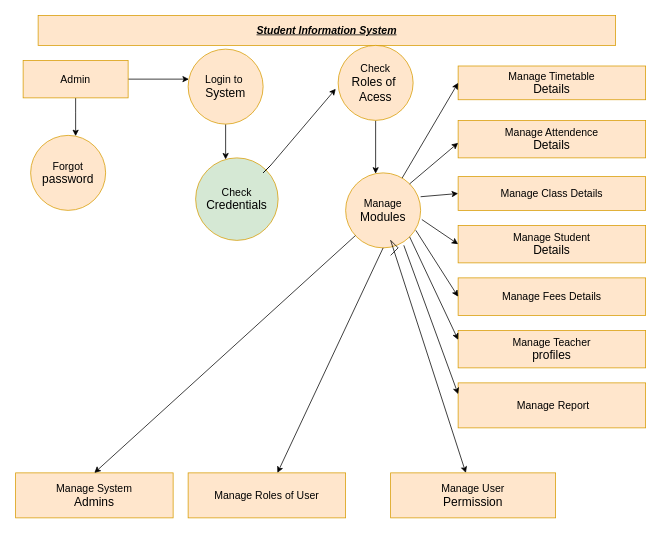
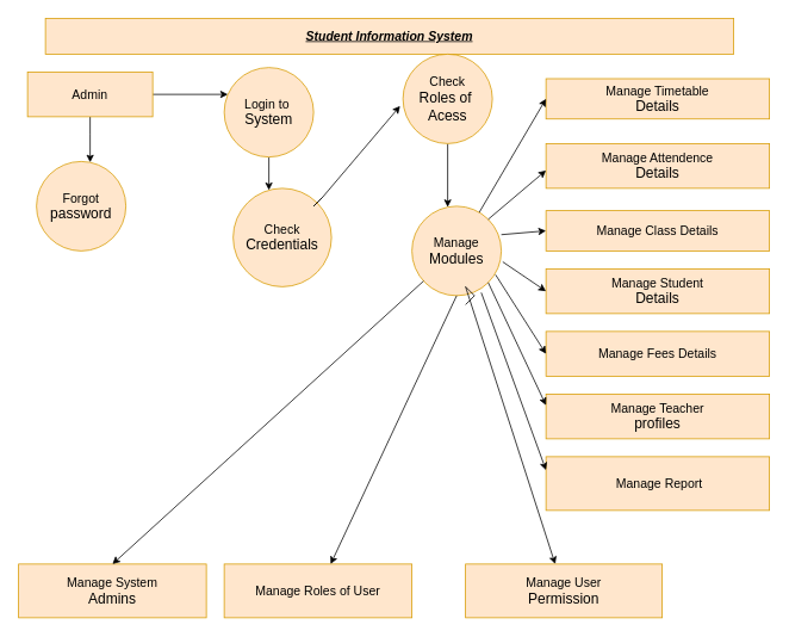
  <mxCell id="0" />
  <mxCell id="1" parent="0" />
  <mxCell id="2" value="&lt;b&gt;&lt;i&gt;&lt;u&gt;&lt;font style=&quot;font-size: 14px;&quot;&gt;Student Information System&lt;/font&gt;&lt;/u&gt;&lt;/i&gt;&lt;/b&gt;" style="rounded=0;whiteSpace=wrap;html=1;fillColor=#ffe6cc;strokeColor=#d79b00;" vertex="1" parent="1"><mxGeometry x="50" y="20" width="770" height="40" as="geometry" /></mxCell>
  <mxCell id="3" value="" style="edgeStyle=orthogonalEdgeStyle;rounded=0;orthogonalLoop=1;jettySize=auto;html=1;" edge="1" parent="1" source="5" target="7"><mxGeometry relative="1" as="geometry"><Array as="points"><mxPoint x="280" y="105" /><mxPoint x="280" y="105" /></Array></mxGeometry></mxCell>
  <mxCell id="4" value="" style="edgeStyle=orthogonalEdgeStyle;rounded=0;orthogonalLoop=1;jettySize=auto;html=1;" edge="1" parent="1" source="5" target="8"><mxGeometry relative="1" as="geometry"><Array as="points"><mxPoint x="100" y="150" /><mxPoint x="100" y="150" /></Array></mxGeometry></mxCell>
  <mxCell id="5" value="&lt;font style=&quot;font-size: 14px;&quot;&gt;Admin&lt;/font&gt;" style="rounded=0;whiteSpace=wrap;html=1;fillColor=#ffe6cc;strokeColor=#d79b00;" vertex="1" parent="1"><mxGeometry x="30" y="80" width="140" height="50" as="geometry" /></mxCell>
  <mxCell id="6" value="" style="edgeStyle=orthogonalEdgeStyle;rounded=0;orthogonalLoop=1;jettySize=auto;html=1;" edge="1" parent="1" source="7" target="11"><mxGeometry relative="1" as="geometry"><Array as="points"><mxPoint x="300" y="210" /><mxPoint x="300" y="210" /></Array></mxGeometry></mxCell>
- <mxCell id="7" value="&lt;font style=&quot;font-size: 14px;&quot;&gt;Login to&amp;nbsp;&lt;/font&gt;&lt;div&gt;&lt;font size=&quot;3&quot;&gt;System&lt;/font&gt;&lt;/div&gt;" style="ellipse;whiteSpace=wrap;html=1;aspect=fixed;fillColor=#ffe6cc;strokeColor=#d79b00;" vertex="1" parent="1"><mxGeometry x="250" y="65" width="100" height="100" as="geometry" /></mxCell>
+ <mxCell id="7" value="&lt;font style=&quot;font-size: 14px;&quot;&gt;Login to&amp;nbsp;&lt;/font&gt;&lt;div&gt;&lt;font size=&quot;3&quot;&gt;System&lt;/font&gt;&lt;/div&gt;" style="ellipse;whiteSpace=wrap;html=1;aspect=fixed;fillColor=#ffe6cc;strokeColor=#d79b00;" vertex="1" parent="1"><mxGeometry x="250" y="75" width="100" height="100" as="geometry" /></mxCell>
  <mxCell id="8" value="&lt;font style=&quot;font-size: 14px;&quot;&gt;Forgot&lt;/font&gt;&lt;div&gt;&lt;font size=&quot;3&quot;&gt;password&lt;/font&gt;&lt;/div&gt;" style="ellipse;whiteSpace=wrap;html=1;aspect=fixed;fillColor=#ffe6cc;strokeColor=#d79b00;" vertex="1" parent="1"><mxGeometry x="40" y="180" width="100" height="100" as="geometry" /></mxCell>
  <mxCell id="9" value="" style="edgeStyle=orthogonalEdgeStyle;rounded=0;orthogonalLoop=1;jettySize=auto;html=1;" edge="1" parent="1" source="10" target="12"><mxGeometry relative="1" as="geometry"><Array as="points"><mxPoint x="490" y="250" /><mxPoint x="490" y="250" /></Array></mxGeometry></mxCell>
  <mxCell id="10" value="&lt;font style=&quot;font-size: 14px;&quot;&gt;Check&lt;/font&gt;&lt;div&gt;&lt;font size=&quot;3&quot;&gt;Roles of&amp;nbsp;&lt;/font&gt;&lt;/div&gt;&lt;div&gt;&lt;font size=&quot;3&quot;&gt;Acess&lt;/font&gt;&lt;/div&gt;" style="ellipse;whiteSpace=wrap;html=1;aspect=fixed;fillColor=#ffe6cc;strokeColor=#d79b00;" vertex="1" parent="1"><mxGeometry x="450" y="60" width="100" height="100" as="geometry" /></mxCell>
- <mxCell id="11" value="&lt;font style=&quot;font-size: 14px;&quot;&gt;Check&lt;/font&gt;&lt;div&gt;&lt;font size=&quot;3&quot;&gt;Credentials&lt;/font&gt;&lt;/div&gt;" style="ellipse;whiteSpace=wrap;html=1;aspect=fixed;fillColor=#d5e8d4;strokeColor=#d79b00;" vertex="1" parent="1"><mxGeometry x="260" y="210" width="110" height="110" as="geometry" /></mxCell>
+ <mxCell id="11" value="&lt;font style=&quot;font-size: 14px;&quot;&gt;Check&lt;/font&gt;&lt;div&gt;&lt;font size=&quot;3&quot;&gt;Credentials&lt;/font&gt;&lt;/div&gt;" style="ellipse;whiteSpace=wrap;html=1;aspect=fixed;fillColor=#ffe6cc;strokeColor=#d79b00;" vertex="1" parent="1"><mxGeometry x="260" y="210" width="110" height="110" as="geometry" /></mxCell>
  <mxCell id="12" value="&lt;font style=&quot;font-size: 14px;&quot;&gt;Manage&lt;/font&gt;&lt;div&gt;&lt;font size=&quot;3&quot;&gt;Modules&lt;/font&gt;&lt;/div&gt;" style="ellipse;whiteSpace=wrap;html=1;aspect=fixed;fillColor=#ffe6cc;strokeColor=#d79b00;" vertex="1" parent="1"><mxGeometry x="460" y="230" width="100" height="100" as="geometry" /></mxCell>
  <mxCell id="13" value="&lt;font style=&quot;font-size: 14px;&quot;&gt;Manage Timetable&lt;/font&gt;&lt;div&gt;&lt;font size=&quot;3&quot;&gt;Details&lt;/font&gt;&lt;/div&gt;" style="rounded=0;whiteSpace=wrap;html=1;fillColor=#ffe6cc;strokeColor=#d79b00;" vertex="1" parent="1"><mxGeometry x="610" y="87.5" width="250" height="45" as="geometry" /></mxCell>
  <mxCell id="14" value="&lt;font style=&quot;font-size: 14px;&quot;&gt;Manage Attendence&lt;/font&gt;&lt;div&gt;&lt;font size=&quot;3&quot;&gt;Details&lt;/font&gt;&lt;/div&gt;" style="rounded=0;whiteSpace=wrap;html=1;fillColor=#ffe6cc;strokeColor=#d79b00;" vertex="1" parent="1"><mxGeometry x="610" y="160" width="250" height="50" as="geometry" /></mxCell>
  <mxCell id="15" value="&lt;font style=&quot;font-size: 14px;&quot;&gt;Manage Class Details&lt;/font&gt;" style="rounded=0;whiteSpace=wrap;html=1;fillColor=#ffe6cc;strokeColor=#d79b00;" vertex="1" parent="1"><mxGeometry x="610" y="235" width="250" height="45" as="geometry" /></mxCell>
  <mxCell id="16" value="&lt;font style=&quot;font-size: 14px;&quot;&gt;Manage Student&lt;/font&gt;&lt;div&gt;&lt;font size=&quot;3&quot;&gt;Details&lt;/font&gt;&lt;/div&gt;" style="rounded=0;whiteSpace=wrap;html=1;fillColor=#ffe6cc;strokeColor=#d79b00;" vertex="1" parent="1"><mxGeometry x="610" y="300" width="250" height="50" as="geometry" /></mxCell>
  <mxCell id="17" value="&lt;font style=&quot;font-size: 14px;&quot;&gt;Manage Fees Details&lt;/font&gt;" style="rounded=0;whiteSpace=wrap;html=1;fillColor=#ffe6cc;strokeColor=#d79b00;" vertex="1" parent="1"><mxGeometry x="610" y="370" width="250" height="50" as="geometry" /></mxCell>
  <mxCell id="18" value="&lt;font style=&quot;font-size: 14px;&quot;&gt;Manage Teacher&lt;/font&gt;&lt;div&gt;&lt;font size=&quot;3&quot;&gt;profiles&lt;/font&gt;&lt;/div&gt;" style="rounded=0;whiteSpace=wrap;html=1;fillColor=#ffe6cc;strokeColor=#d79b00;" vertex="1" parent="1"><mxGeometry x="610" y="440" width="250" height="50" as="geometry" /></mxCell>
  <mxCell id="19" value="&lt;font style=&quot;font-size: 14px;&quot;&gt;&amp;nbsp;Manage Report&lt;/font&gt;" style="rounded=0;whiteSpace=wrap;html=1;fillColor=#ffe6cc;strokeColor=#d79b00;" vertex="1" parent="1"><mxGeometry x="610" y="510" width="250" height="60" as="geometry" /></mxCell>
  <mxCell id="20" value="&lt;font style=&quot;font-size: 14px;&quot;&gt;Manage System&lt;/font&gt;&lt;div&gt;&lt;font size=&quot;3&quot;&gt;Admins&lt;/font&gt;&lt;/div&gt;" style="rounded=0;whiteSpace=wrap;html=1;fillColor=#ffe6cc;strokeColor=#d79b00;" vertex="1" parent="1"><mxGeometry x="20" y="630" width="210" height="60" as="geometry" /></mxCell>
  <mxCell id="21" value="&lt;font style=&quot;font-size: 14px;&quot;&gt;Manage Roles of User&lt;/font&gt;" style="rounded=0;whiteSpace=wrap;html=1;fillColor=#ffe6cc;strokeColor=#d79b00;" vertex="1" parent="1"><mxGeometry x="250" y="630" width="210" height="60" as="geometry" /></mxCell>
  <mxCell id="22" value="&lt;font style=&quot;font-size: 14px;&quot;&gt;Manage User&lt;/font&gt;&lt;div&gt;&lt;font size=&quot;3&quot;&gt;Permission&lt;/font&gt;&lt;/div&gt;" style="rounded=0;whiteSpace=wrap;html=1;fillColor=#ffe6cc;strokeColor=#d79b00;" vertex="1" parent="1"><mxGeometry x="520" y="630" width="220" height="60" as="geometry" /></mxCell>
  <mxCell id="23" value="" style="endArrow=classic;html=1;rounded=0;entryX=-0.032;entryY=0.58;entryDx=0;entryDy=0;entryPerimeter=0;" edge="1" parent="1" target="10"><mxGeometry width="50" height="50" relative="1" as="geometry"><mxPoint x="360" y="220" as="sourcePoint" /><mxPoint x="470" y="300" as="targetPoint" /><Array as="points"><mxPoint x="350" y="230" /><mxPoint x="360" y="220" /></Array></mxGeometry></mxCell>
  <mxCell id="24" value="" style="endArrow=classic;html=1;rounded=0;" edge="1" parent="1" target="21"><mxGeometry width="50" height="50" relative="1" as="geometry"><mxPoint x="510" y="330" as="sourcePoint" /><mxPoint x="470" y="300" as="targetPoint" /><Array as="points"><mxPoint x="510" y="330" /></Array></mxGeometry></mxCell>
  <mxCell id="25" value="" style="endArrow=classic;html=1;rounded=0;entryX=0.5;entryY=0;entryDx=0;entryDy=0;" edge="1" parent="1" source="12" target="20"><mxGeometry width="50" height="50" relative="1" as="geometry"><mxPoint x="420" y="480" as="sourcePoint" /><mxPoint x="470" y="430" as="targetPoint" /></mxGeometry></mxCell>
  <mxCell id="26" value="" style="endArrow=classic;html=1;rounded=0;" edge="1" parent="1" target="22"><mxGeometry width="50" height="50" relative="1" as="geometry"><mxPoint x="520" y="340" as="sourcePoint" /><mxPoint x="470" y="430" as="targetPoint" /><Array as="points"><mxPoint x="530" y="330" /><mxPoint x="520" y="320" /></Array></mxGeometry></mxCell>
  <mxCell id="27" value="" style="endArrow=classic;html=1;rounded=0;entryX=0;entryY=0.5;entryDx=0;entryDy=0;" edge="1" parent="1" source="12" target="13"><mxGeometry width="50" height="50" relative="1" as="geometry"><mxPoint x="550" y="120" as="sourcePoint" /><mxPoint x="400" y="270" as="targetPoint" /></mxGeometry></mxCell>
  <mxCell id="28" value="" style="endArrow=classic;html=1;rounded=0;exitX=1;exitY=0.318;exitDx=0;exitDy=0;exitPerimeter=0;entryX=0;entryY=0.5;entryDx=0;entryDy=0;" edge="1" parent="1" source="12" target="15"><mxGeometry width="50" height="50" relative="1" as="geometry"><mxPoint x="580" y="320" as="sourcePoint" /><mxPoint x="400" y="430" as="targetPoint" /><Array as="points" /></mxGeometry></mxCell>
  <mxCell id="29" value="" style="endArrow=classic;html=1;rounded=0;exitX=1.016;exitY=0.622;exitDx=0;exitDy=0;exitPerimeter=0;entryX=0;entryY=0.5;entryDx=0;entryDy=0;" edge="1" parent="1" source="12" target="16"><mxGeometry width="50" height="50" relative="1" as="geometry"><mxPoint x="350" y="480" as="sourcePoint" /><mxPoint x="400" y="430" as="targetPoint" /></mxGeometry></mxCell>
  <mxCell id="30" value="" style="endArrow=classic;html=1;rounded=0;entryX=0;entryY=0.5;entryDx=0;entryDy=0;exitX=0.936;exitY=0.766;exitDx=0;exitDy=0;exitPerimeter=0;" edge="1" parent="1" source="12" target="17"><mxGeometry width="50" height="50" relative="1" as="geometry"><mxPoint x="540" y="350" as="sourcePoint" /><mxPoint x="400" y="434.64" as="targetPoint" /><Array as="points" /></mxGeometry></mxCell>
  <mxCell id="31" value="" style="endArrow=classic;html=1;rounded=0;exitX=1;exitY=1;exitDx=0;exitDy=0;entryX=0;entryY=0.25;entryDx=0;entryDy=0;" edge="1" parent="1" source="12" target="18"><mxGeometry width="50" height="50" relative="1" as="geometry"><mxPoint x="540" y="340" as="sourcePoint" /><mxPoint x="400" y="430" as="targetPoint" /></mxGeometry></mxCell>
  <mxCell id="32" value="" style="endArrow=classic;html=1;rounded=0;exitX=1;exitY=0;exitDx=0;exitDy=0;" edge="1" parent="1" source="12"><mxGeometry width="50" height="50" relative="1" as="geometry"><mxPoint x="490" y="280" as="sourcePoint" /><mxPoint x="610" y="190" as="targetPoint" /><Array as="points"><mxPoint x="610" y="190" /></Array></mxGeometry></mxCell>
  <mxCell id="33" value="" style="endArrow=classic;html=1;rounded=0;exitX=0.776;exitY=0.966;exitDx=0;exitDy=0;exitPerimeter=0;entryX=0;entryY=0.25;entryDx=0;entryDy=0;" edge="1" parent="1" source="12" target="19"><mxGeometry width="50" height="50" relative="1" as="geometry"><mxPoint x="500" y="450" as="sourcePoint" /><mxPoint x="550" y="400" as="targetPoint" /></mxGeometry></mxCell>
